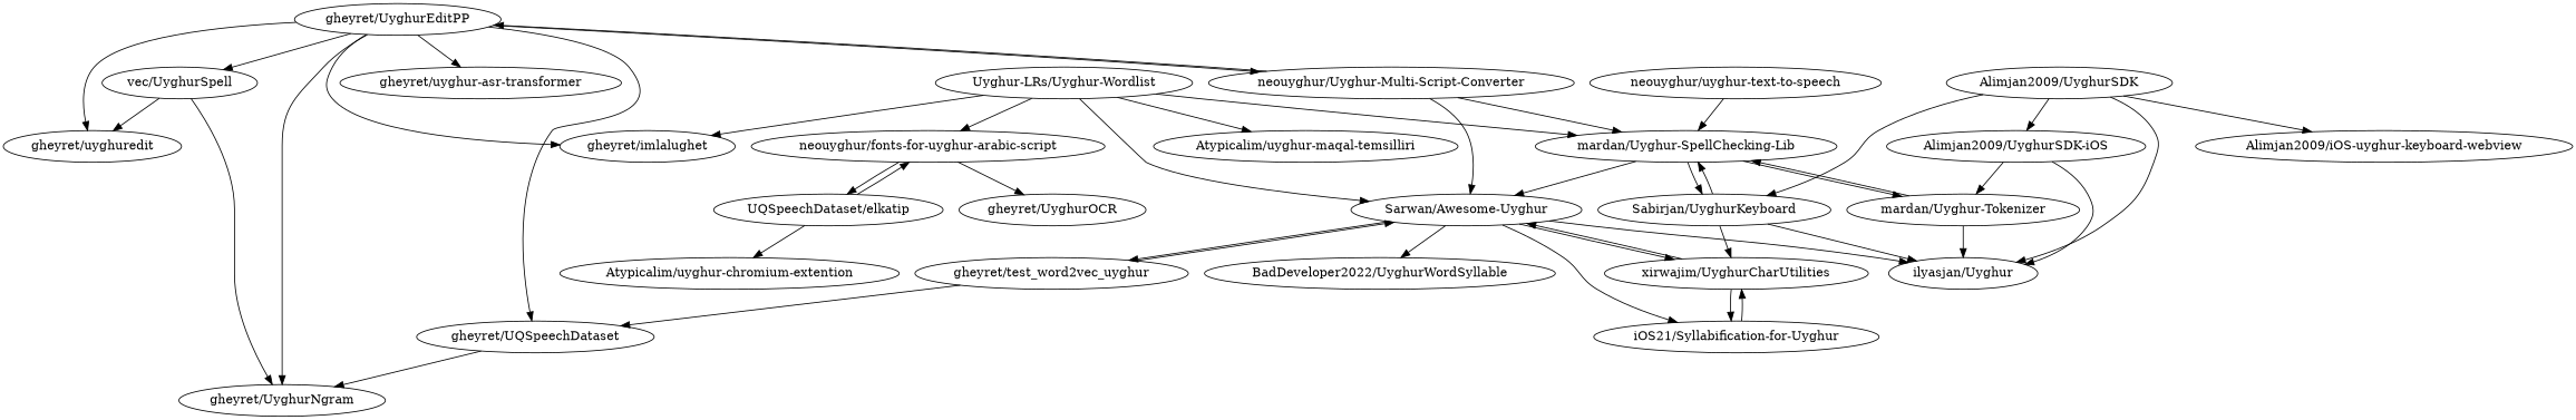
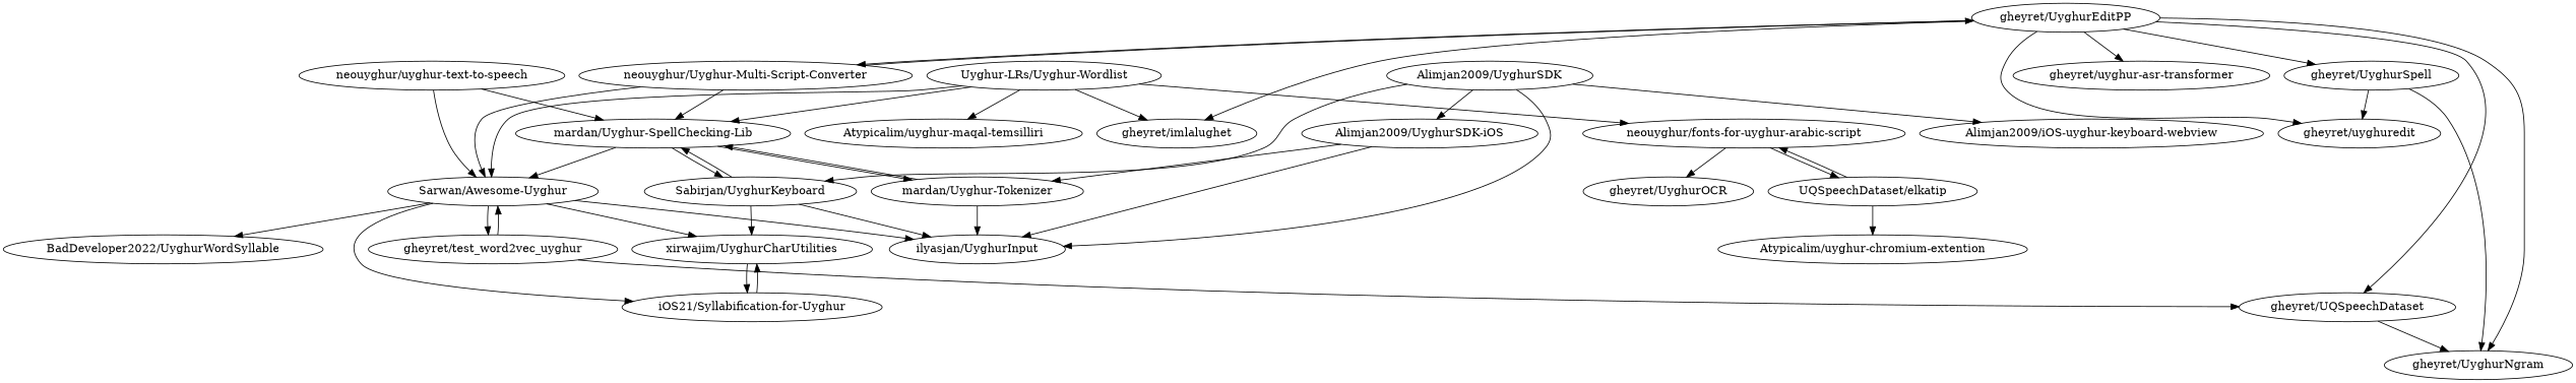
  digraph {
    "neouyghur/fonts-for-uyghur-arabic-script" [l="1.719,46.181"]
    n2 [l="1.73,46.193" label="UQSpeechDataset/elkatip"]
    "gheyret/UyghurOCR" [l="1.731,46.115"]
    "Atypicalim/uyghur-chromium-extention" [l="1.741,46.205"]
    "Uyghur-LRs/Uyghur-Wordlist" [l="1.694,46.159"]
    "mardan/Uyghur-SpellChecking-Lib" [l="1.703,46.165"]
    "Atypicalim/uyghur-maqal-temsilliri" [l="1.669,46.157"]
    "Sarwan/Awesome-Uyghur" [l="1.711,46.158"]
    "gheyret/imlalughet" [l="1.687,46.117"]
    "mardan/Uyghur-Tokenizer" [l="1.682,46.171"]
    "Sabirjan/UyghurKeyboard" [l="1.704,46.18"]
    "gheyret/test_word2vec_uyghur" [l="1.719,46.146"]
-   "ilyasjan/UyghurInput" [l="1.692,46.177" label="ilyasjan/Uyghur"]
+   "ilyasjan/UyghurInput" [l="1.692,46.177"]
    "xirwajim/UyghurCharUtilities" [l="1.719,46.17"]
    n15 [l="1.734,46.167" label="iOS21/Syllabification-for-Uyghur"]
    "BadDeveloper2022/UyghurWordSyllable" [l="1.69,46.148"]
    "gheyret/UQSpeechDataset" [l="1.73,46.125"]
    "gheyret/UyghurNgram" [l="1.72,46.109"]
    "neouyghur/uyghur-text-to-speech" [l="1.73,46.159"]
    "Alimjan2009/UyghurSDK" [l="1.687,46.193"]
    "Alimjan2009/UyghurSDK-iOS" [l="1.673,46.183"]
    "Alimjan2009/iOS-uyghur-keyboard-webview" [l="1.682,46.207"]
    "gheyret/uyghur-asr-transformer" [l="1.737,46.104"]
    "gheyret/UyghurEditPP" [l="1.71,46.118"]
    "gheyret/uyghuredit" [l="1.692,46.104"]
    "neouyghur/Uyghur-Multi-Script-Converter" [l="1.706,46.138"]
-   "gheyret/UyghurSpell" [l="1.707,46.103" label="vec/UyghurSpell"]
+   "gheyret/UyghurSpell" [l="1.707,46.103"]
    "neouyghur/fonts-for-uyghur-arabic-script" -> n2
    "neouyghur/fonts-for-uyghur-arabic-script" -> "gheyret/UyghurOCR"
    n2 -> "neouyghur/fonts-for-uyghur-arabic-script"
    n2 -> "Atypicalim/uyghur-chromium-extention"
    "Uyghur-LRs/Uyghur-Wordlist" -> "neouyghur/fonts-for-uyghur-arabic-script"
    "Uyghur-LRs/Uyghur-Wordlist" -> "mardan/Uyghur-SpellChecking-Lib"
    "Uyghur-LRs/Uyghur-Wordlist" -> "Atypicalim/uyghur-maqal-temsilliri"
    "Uyghur-LRs/Uyghur-Wordlist" -> "Sarwan/Awesome-Uyghur"
    "Uyghur-LRs/Uyghur-Wordlist" -> "gheyret/imlalughet"
    "mardan/Uyghur-SpellChecking-Lib" -> "Sarwan/Awesome-Uyghur"
    "mardan/Uyghur-SpellChecking-Lib" -> "mardan/Uyghur-Tokenizer"
    "mardan/Uyghur-SpellChecking-Lib" -> "Sabirjan/UyghurKeyboard"
    "Sarwan/Awesome-Uyghur" -> "gheyret/test_word2vec_uyghur"
    "Sarwan/Awesome-Uyghur" -> "ilyasjan/UyghurInput"
    "Sarwan/Awesome-Uyghur" -> "xirwajim/UyghurCharUtilities"
    "Sarwan/Awesome-Uyghur" -> n15
    "Sarwan/Awesome-Uyghur" -> "BadDeveloper2022/UyghurWordSyllable"
    "mardan/Uyghur-Tokenizer" -> "mardan/Uyghur-SpellChecking-Lib"
    "mardan/Uyghur-Tokenizer" -> "ilyasjan/UyghurInput"
    "Sabirjan/UyghurKeyboard" -> "mardan/Uyghur-SpellChecking-Lib"
    "Sabirjan/UyghurKeyboard" -> "ilyasjan/UyghurInput"
    "Sabirjan/UyghurKeyboard" -> "xirwajim/UyghurCharUtilities"
    "gheyret/test_word2vec_uyghur" -> "Sarwan/Awesome-Uyghur"
    "gheyret/test_word2vec_uyghur" -> "gheyret/UQSpeechDataset"
-   "xirwajim/UyghurCharUtilities" -> "Sarwan/Awesome-Uyghur"
+   "neouyghur/uyghur-text-to-speech" -> "Sarwan/Awesome-Uyghur"
    "xirwajim/UyghurCharUtilities" -> n15
    n15 -> "xirwajim/UyghurCharUtilities"
    "gheyret/UQSpeechDataset" -> "gheyret/UyghurNgram"
    "neouyghur/uyghur-text-to-speech" -> "mardan/Uyghur-SpellChecking-Lib"
    "Alimjan2009/UyghurSDK" -> "Sabirjan/UyghurKeyboard"
    "Alimjan2009/UyghurSDK" -> "ilyasjan/UyghurInput"
    "Alimjan2009/UyghurSDK" -> "Alimjan2009/UyghurSDK-iOS"
    "Alimjan2009/UyghurSDK" -> "Alimjan2009/iOS-uyghur-keyboard-webview"
    "Alimjan2009/UyghurSDK-iOS" -> "mardan/Uyghur-Tokenizer"
    "Alimjan2009/UyghurSDK-iOS" -> "ilyasjan/UyghurInput"
    "gheyret/UyghurEditPP" -> "gheyret/imlalughet"
    "gheyret/UyghurEditPP" -> "gheyret/UQSpeechDataset"
    "gheyret/UyghurEditPP" -> "gheyret/UyghurNgram"
    "gheyret/UyghurEditPP" -> "gheyret/uyghur-asr-transformer"
    "gheyret/UyghurEditPP" -> "gheyret/uyghuredit"
    "gheyret/UyghurEditPP" -> "neouyghur/Uyghur-Multi-Script-Converter"
    "gheyret/UyghurEditPP" -> "gheyret/UyghurSpell"
    "neouyghur/Uyghur-Multi-Script-Converter" -> "mardan/Uyghur-SpellChecking-Lib"
    "neouyghur/Uyghur-Multi-Script-Converter" -> "Sarwan/Awesome-Uyghur"
    "neouyghur/Uyghur-Multi-Script-Converter" -> "gheyret/UyghurEditPP"
    "gheyret/UyghurSpell" -> "gheyret/UyghurNgram"
    "gheyret/UyghurSpell" -> "gheyret/uyghuredit"
  }
